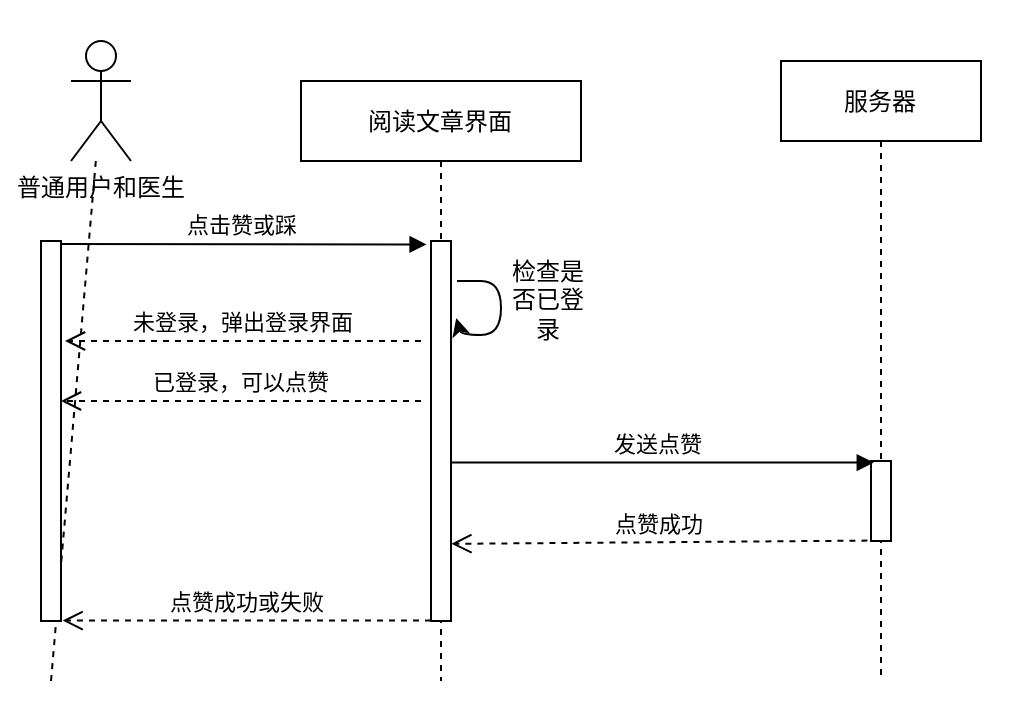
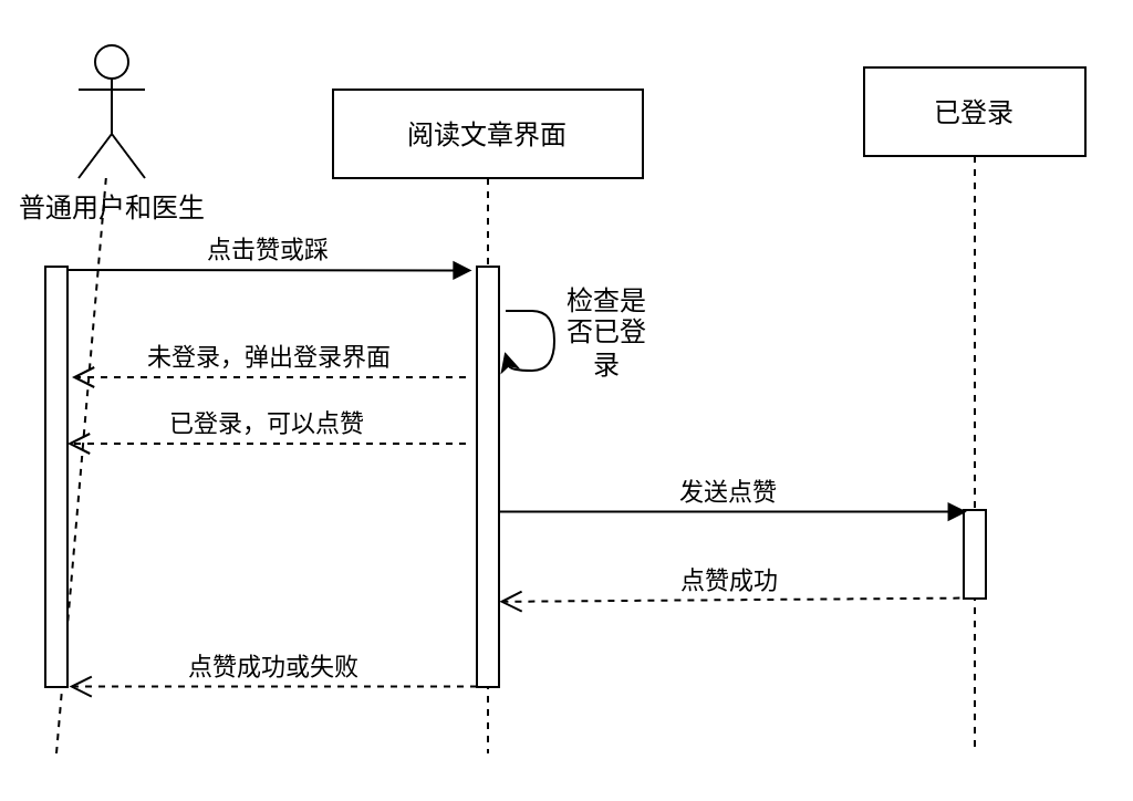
  <mxCell id="0" />
  <mxCell id="1" parent="0" />
  <mxCell id="2" value="阅读文章界面" style="shape=umlLifeline;perimeter=lifelinePerimeter;container=1;collapsible=0;recursiveResize=0;rounded=0;shadow=0;strokeWidth=1;" vertex="1" parent="1"><mxGeometry x="150" y="40" width="140" height="300" as="geometry" /></mxCell>
  <mxCell id="3" value="" style="points=[];perimeter=orthogonalPerimeter;rounded=0;shadow=0;strokeWidth=1;" vertex="1" parent="2"><mxGeometry x="65" y="80" width="10" height="190" as="geometry" /></mxCell>
  <mxCell id="4" value="" style="curved=1;endArrow=classic;html=1;entryX=1.26;entryY=0.203;entryDx=0;entryDy=0;entryPerimeter=0;" edge="1" parent="2" target="3"><mxGeometry width="50" height="50" relative="1" as="geometry"><mxPoint x="78" y="100" as="sourcePoint" /><mxPoint x="60" y="127" as="targetPoint" /><Array as="points"><mxPoint x="80" y="100" /><mxPoint x="100" y="100" /><mxPoint x="100" y="127" /><mxPoint x="80" y="127" /></Array></mxGeometry></mxCell>
- <mxCell id="5" value="服务器" style="shape=umlLifeline;perimeter=lifelinePerimeter;container=1;collapsible=0;recursiveResize=0;rounded=0;shadow=0;strokeWidth=1;" vertex="1" parent="1"><mxGeometry x="390" y="30" width="100" height="310" as="geometry" /></mxCell>
+ <mxCell id="5" value="已登录" style="shape=umlLifeline;perimeter=lifelinePerimeter;container=1;collapsible=0;recursiveResize=0;rounded=0;shadow=0;strokeWidth=1;" vertex="1" parent="1"><mxGeometry x="390" y="30" width="100" height="310" as="geometry" /></mxCell>
  <mxCell id="6" value="" style="points=[];perimeter=orthogonalPerimeter;rounded=0;shadow=0;strokeWidth=1;" vertex="1" parent="5"><mxGeometry x="45" y="200" width="10" height="40" as="geometry" /></mxCell>
  <mxCell id="7" value="普通用户和医生" style="shape=umlActor;verticalLabelPosition=bottom;verticalAlign=top;html=1;outlineConnect=0;fontStyle=0;fontFamily=Helvetica;" vertex="1" parent="1"><mxGeometry x="35" y="20" width="30" height="60" as="geometry" /></mxCell>
  <mxCell id="8" value="" style="endArrow=none;dashed=1;html=1;fontFamily=Helvetica;" edge="1" parent="1" target="7"><mxGeometry width="50" height="50" relative="1" as="geometry"><mxPoint x="25" y="340" as="sourcePoint" /><mxPoint x="24.5" y="110" as="targetPoint" /></mxGeometry></mxCell>
  <mxCell id="9" value="" style="html=1;points=[];perimeter=orthogonalPerimeter;fontFamily=Helvetica;" vertex="1" parent="1"><mxGeometry x="20" y="120" width="10" height="190" as="geometry" /></mxCell>
  <mxCell id="10" value="点击赞或踩" style="verticalAlign=bottom;endArrow=block;shadow=0;strokeWidth=1;entryX=-0.22;entryY=0.009;entryDx=0;entryDy=0;entryPerimeter=0;exitX=1;exitY=0.008;exitDx=0;exitDy=0;exitPerimeter=0;" edge="1" parent="1" source="9" target="3"><mxGeometry relative="1" as="geometry"><mxPoint x="40" y="122" as="sourcePoint" /><mxPoint x="180" y="150" as="targetPoint" /><Array as="points" /></mxGeometry></mxCell>
  <mxCell id="11" value="未登录，弹出登录界面" style="html=1;verticalAlign=bottom;endArrow=open;dashed=1;endSize=8;fontFamily=Helvetica;" edge="1" parent="1"><mxGeometry relative="1" as="geometry"><mxPoint x="210" y="170" as="sourcePoint" /><mxPoint x="32" y="170" as="targetPoint" /><Array as="points" /></mxGeometry></mxCell>
  <mxCell id="12" value="点赞成功或失败" style="html=1;verticalAlign=bottom;endArrow=open;dashed=1;endSize=8;fontFamily=Helvetica;entryX=1.08;entryY=0.999;entryDx=0;entryDy=0;entryPerimeter=0;" edge="1" parent="1" source="3" target="9"><mxGeometry relative="1" as="geometry"><mxPoint x="180" y="350" as="sourcePoint" /><mxPoint x="30" y="350" as="targetPoint" /></mxGeometry></mxCell>
  <mxCell id="13" value="已登录，可以点赞" style="html=1;verticalAlign=bottom;endArrow=open;dashed=1;endSize=8;fontFamily=Helvetica;entryX=1;entryY=0.217;entryDx=0;entryDy=0;entryPerimeter=0;" edge="1" parent="1"><mxGeometry relative="1" as="geometry"><mxPoint x="210" y="200" as="sourcePoint" /><mxPoint x="30" y="200" as="targetPoint" /><Array as="points" /><mxPoint as="offset" /></mxGeometry></mxCell>
  <mxCell id="14" value="检查是否已登录" style="text;html=1;strokeColor=none;fillColor=none;align=center;verticalAlign=middle;whiteSpace=wrap;rounded=0;" vertex="1" parent="1"><mxGeometry x="254" y="140" width="40" height="20" as="geometry" /></mxCell>
  <mxCell id="15" value="发送点赞" style="verticalAlign=bottom;endArrow=block;shadow=0;strokeWidth=1;entryX=0.14;entryY=0.02;entryDx=0;entryDy=0;entryPerimeter=0;" edge="1" parent="1" target="6" source="3"><mxGeometry x="-0.015" relative="1" as="geometry"><mxPoint x="225" y="291" as="sourcePoint" /><mxPoint x="430" y="290" as="targetPoint" /><Array as="points" /><mxPoint as="offset" /></mxGeometry></mxCell>
  <mxCell id="16" value="点赞成功" style="html=1;verticalAlign=bottom;endArrow=open;dashed=1;endSize=8;fontFamily=Helvetica;exitX=-0.18;exitY=0.995;exitDx=0;exitDy=0;exitPerimeter=0;entryX=1.02;entryY=0.797;entryDx=0;entryDy=0;entryPerimeter=0;" edge="1" parent="1" source="6" target="3"><mxGeometry relative="1" as="geometry"><mxPoint x="430" y="330" as="sourcePoint" /><mxPoint x="230" y="270" as="targetPoint" /></mxGeometry></mxCell>
